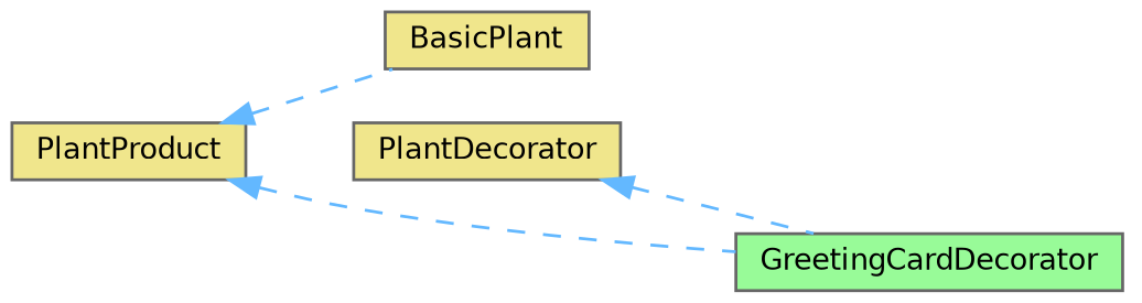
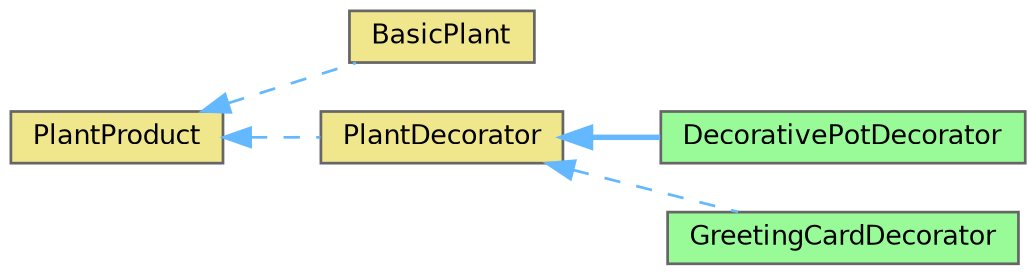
  digraph {
    rankdir=LR
    node [color=grey40 fillcolor=khaki fontname=Helvetica fontsize=10 shape=box style=filled]
    edge [color=steelblue1 dir=back fontname=Helvetica fontsize=10 labelfontname=Helvetica labelfontsize=10 style=dashed]
    n1 [height=0.2 label=PlantProduct width=0.4]
    n2 [height=0.2 label=BasicPlant width=0.4]
    n3 [height=0.2 label=PlantDecorator width=0.4]
+   n4 [fillcolor=palegreen height=0.2 label=DecorativePotDecorator width=0.4]
    n5 [fillcolor=palegreen height=0.2 label=GreetingCardDecorator width=0.4]
    n1 -> n2
-   n1 -> n5
+   n1 -> n3
+   n3 -> n4 [style=bold]
    n3 -> n5
  }
